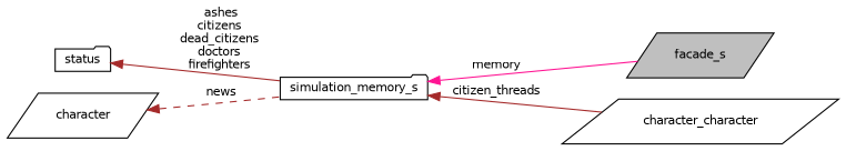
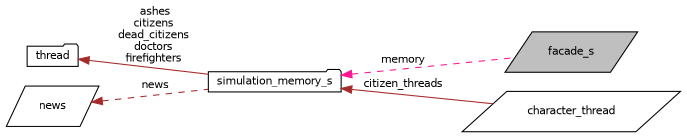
  digraph {
    rankdir=LR
    node [color=black fillcolor=white fontname=Helvetica fontsize=10 shape=parallelogram style=filled]
    edge [color=brown dir=back fontname=Helvetica fontsize=10 labelfontname=Helvetica labelfontsize=10 style=dashed]
    n1 [fillcolor=grey75 fontcolor=black height=0.2 label=facade_s width=0.4]
    n2 [height=0.2 label=simulation_memory_s shape=folder width=0.4]
-   n3 [height=0.2 label=character_character width=0.4]
-   n4 [height=0.2 label=status shape=folder width=0.4]
-   n5 [height=0.2 label=character width=0.4]
-   n2 -> n1 [color=deeppink label=" memory" style=solid]
+   n3 [height=0.2 label=character_thread width=0.4]
+   n4 [height=0.2 label=thread shape=folder width=0.4]
+   n5 [height=0.2 label=news width=0.4]
+   n2 -> n1 [color=deeppink label=" memory"]
    n2 -> n3 [label=" citizen_threads" style=solid]
    n4 -> n2 [label=" ashes\ncitizens\ndead_citizens\ndoctors\nfirefighters" style=solid]
    n5 -> n2 [label=" news"]
  }
